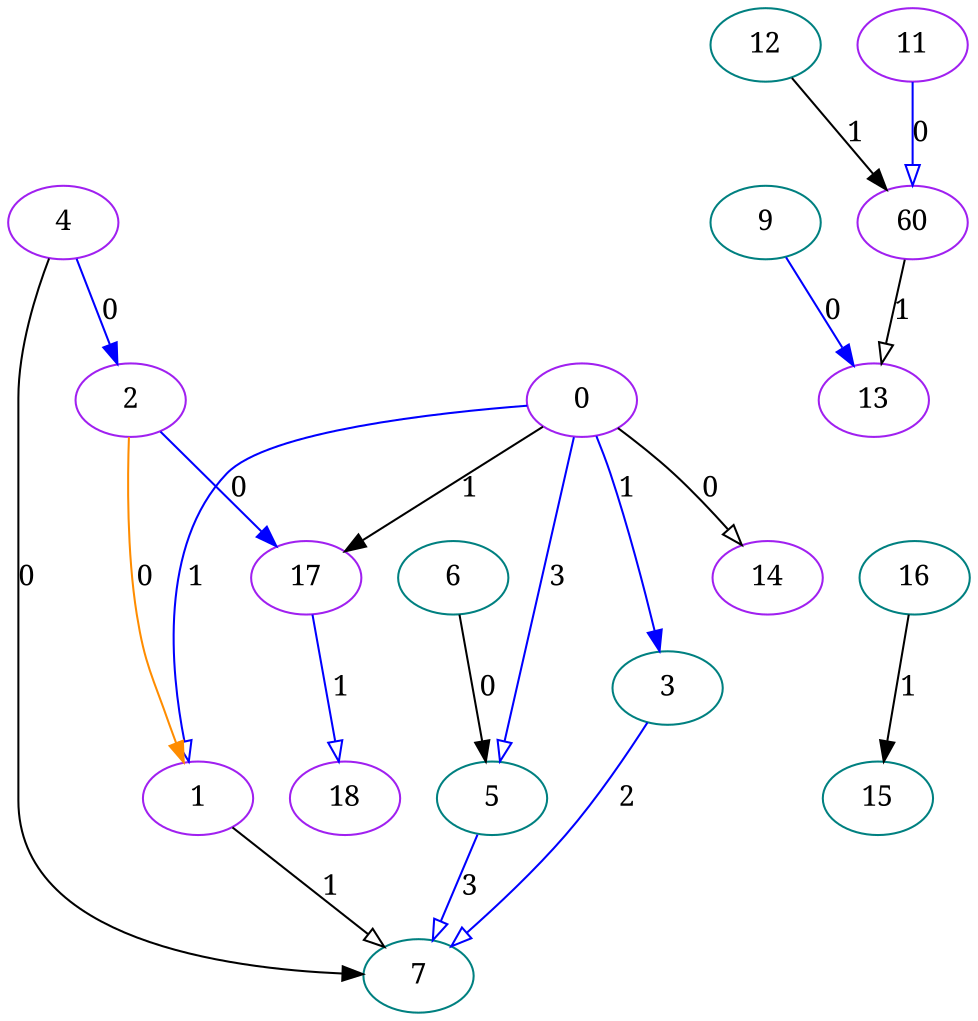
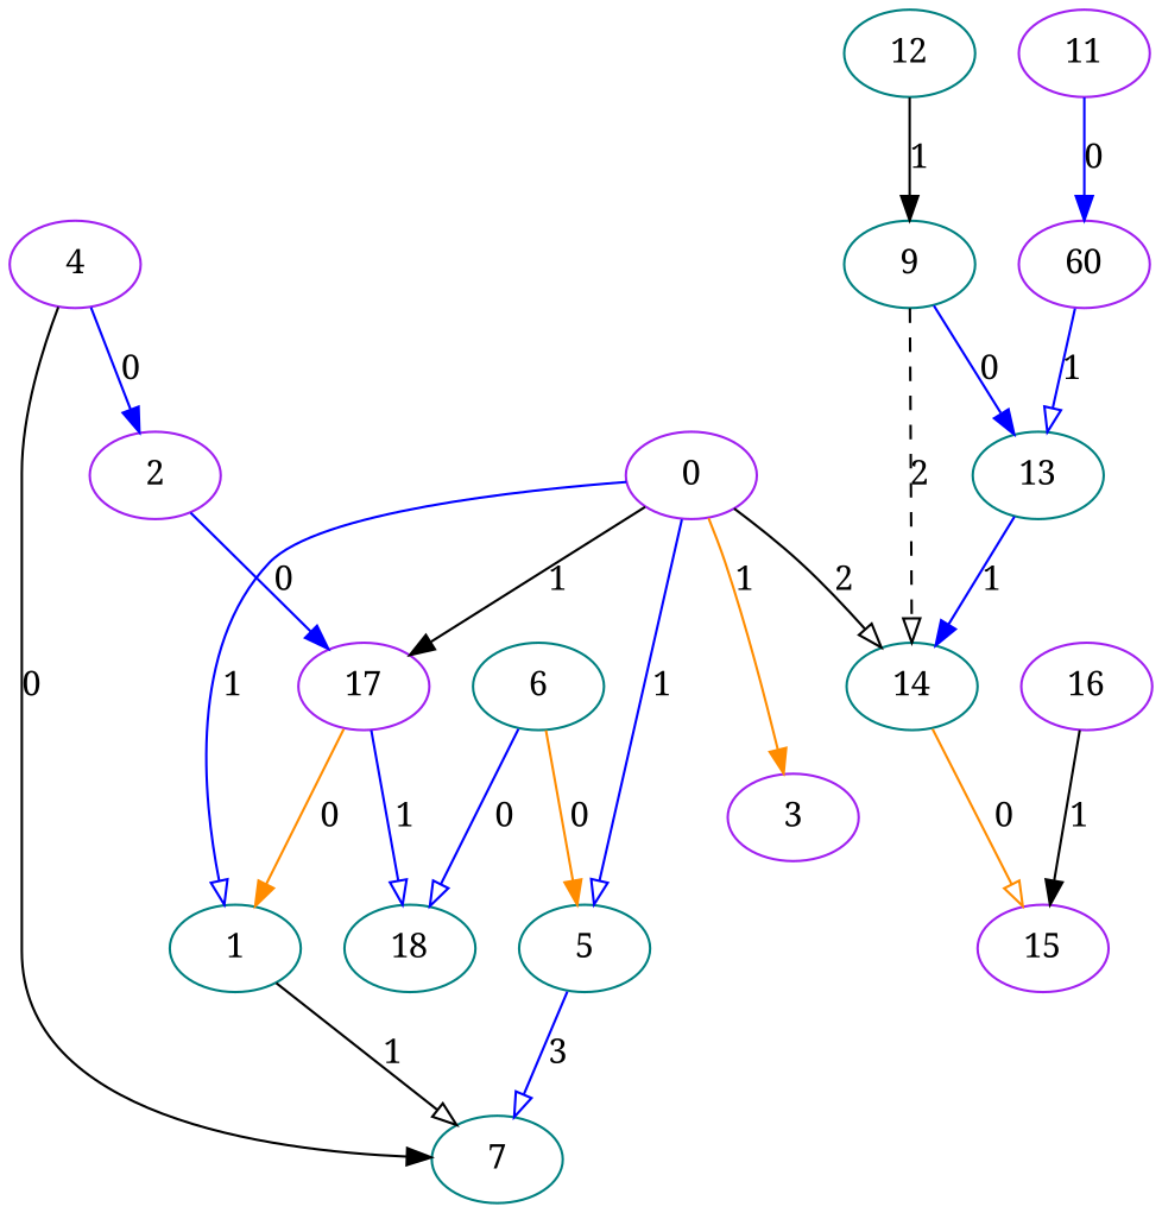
  digraph {
    fontname="Noto Serif"
    node [BB=2 SS=0 bw=0 color=teal cv=0 fontname="Noto Serif" nodeT=sym op=NaS symid=-1 symidR=0]
    edge [arrowhead=onormal color=blue fontname="Noto Serif"]
    0 [BB=0 color=purple symid=0]
-   1 [color=purple op=_sym_set_parameter_expression symid=1]
-   3 [op=_sym_set_parameter_expression symid=2]
+   1 [op=_sym_set_parameter_expression symid=1]
+   3 [color=purple op=_sym_set_parameter_expression symid=2]
    5 [op=_sym_set_parameter_expression symid=3]
-   14 [color=purple nodeT=falseRootPhi symid=12]
+   14 [nodeT=falseRootPhi symid=12]
    17 [BB=3 color=purple op=_sym_set_parameter_expression symid=9]
    7 [op=_sym_notify_call symid=4]
-   15 [op=_sym_build_path_constraint symid=8]
-   18 [BB=3 color=purple op=_sym_notify_call symid=10]
+   15 [color=purple op=_sym_build_path_constraint symid=8]
+   18 [BB=3 op=_sym_notify_call symid=10]
    2 [BB=0 bw=1 color=purple nodeT=constantInt]
    4 [BB=0 bw=1 color=purple cv=1 nodeT=constantInt]
    6 [BB=0 bw=1 cv=2 nodeT=constantInt]
    9 [op=_sym_get_return_expression symid=6]
-   13 [color=purple op=_sym_build_not_equal symid=7]
+   13 [op=_sym_build_not_equal symid=7]
    n15 [color=purple label=60 op=_sym_build_integer symid=11]
    11 [BB=0 bw=4 color=purple nodeT=constantInt]
    12 [BB=0 bw=1 cv=4 nodeT=constantInt]
-   16 [bw=1 nodeT=runtimeInt]
+   16 [bw=1 color=purple nodeT=runtimeInt]
    0 -> 1 [label=1]
-   0 -> 3 [arrowhead=normal label=1]
-   0 -> 5 [label=3]
-   0 -> 14 [color=black label=0]
+   0 -> 3 [arrowhead=normal color=darkorange label=1]
+   0 -> 5 [label=1]
+   0 -> 14 [color=black label=2]
    0 -> 17 [arrowhead=normal color=black label=1]
    1 -> 7 [color=black label=1]
-   3 -> 7 [label=2]
    5 -> 7 [label=3]
+   14 -> 15 [color=darkorange label=0]
    17 -> 18 [label=1]
-   2 -> 1 [arrowhead=normal color=darkorange label=0]
+   17 -> 1 [arrowhead=normal color=darkorange label=0]
    2 -> 17 [arrowhead=normal label=0]
    4 -> 7 [arrowhead=normal color=black label=0]
    4 -> 2 [arrowhead=normal label=0]
-   6 -> 5 [arrowhead=normal color=black label=0]
+   6 -> 5 [arrowhead=normal color=darkorange label=0]
+   6 -> 18 [label=0]
+   9 -> 14 [color=black label=2 style=dashed]
    9 -> 13 [arrowhead=normal label=0]
-   n15 -> 13 [color=black label=1]
-   11 -> n15 [label=0]
-   12 -> n15 [arrowhead=normal color=black label=1]
+   13 -> 14 [arrowhead=normal label=1]
+   n15 -> 13 [label=1]
+   11 -> n15 [arrowhead=normal label=0]
+   12 -> 9 [arrowhead=normal color=black label=1]
    16 -> 15 [arrowhead=normal color=black label=1]
  }
